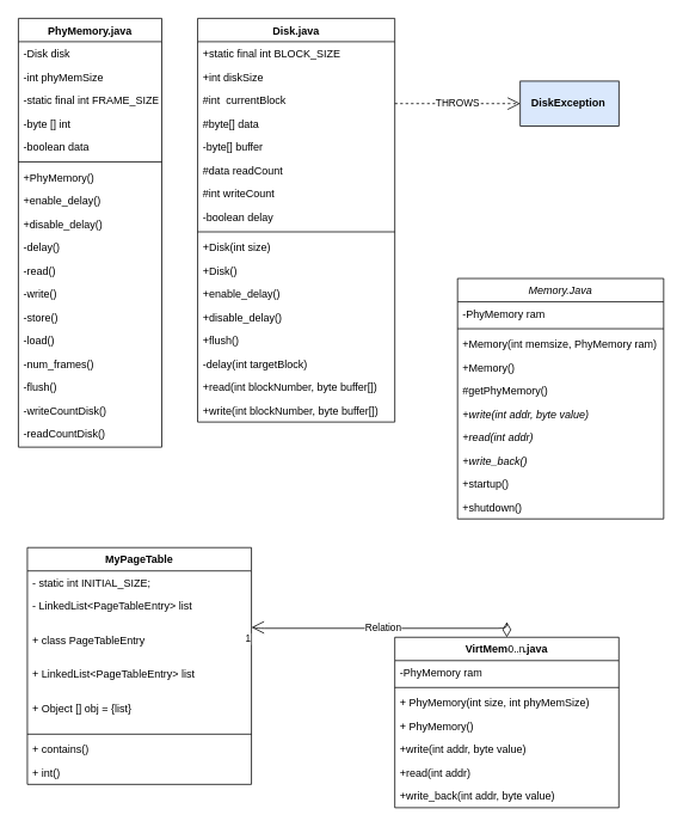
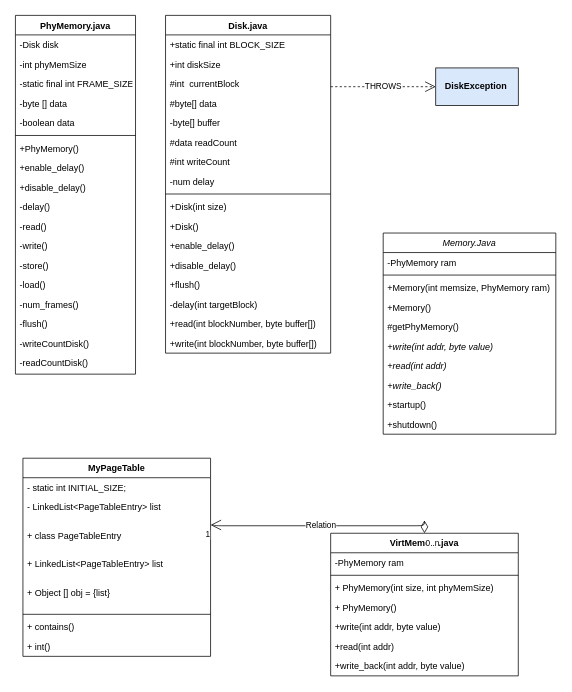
  <mxCell id="0" />
  <mxCell id="1" parent="0" />
  <mxCell id="2" value="PhyMemory.java" style="swimlane;fontStyle=1;align=center;verticalAlign=top;childLayout=stackLayout;horizontal=1;startSize=26;horizontalStack=0;resizeParent=1;resizeLast=0;collapsible=1;marginBottom=0;rounded=0;shadow=0;strokeWidth=1;" parent="1" vertex="1"><mxGeometry x="20" y="20" width="160" height="478" as="geometry"><mxRectangle x="230" y="140" width="160" height="26" as="alternateBounds" /></mxGeometry></mxCell>
  <mxCell id="3" value="-Disk disk" style="text;align=left;verticalAlign=top;spacingLeft=4;spacingRight=4;overflow=hidden;rotatable=0;points=[[0,0.5],[1,0.5]];portConstraint=eastwest;rounded=0;shadow=0;html=0;" parent="2" vertex="1"><mxGeometry y="26" width="160" height="26" as="geometry" /></mxCell>
  <mxCell id="4" value="-int phyMemSize" style="text;align=left;verticalAlign=top;spacingLeft=4;spacingRight=4;overflow=hidden;rotatable=0;points=[[0,0.5],[1,0.5]];portConstraint=eastwest;" parent="2" vertex="1"><mxGeometry y="52" width="160" height="26" as="geometry" /></mxCell>
  <mxCell id="5" value="-static final int FRAME_SIZE" style="text;align=left;verticalAlign=top;spacingLeft=4;spacingRight=4;overflow=hidden;rotatable=0;points=[[0,0.5],[1,0.5]];portConstraint=eastwest;rounded=0;shadow=0;html=0;" parent="2" vertex="1"><mxGeometry y="78" width="160" height="26" as="geometry" /></mxCell>
- <mxCell id="6" value="-byte [] int" style="text;align=left;verticalAlign=top;spacingLeft=4;spacingRight=4;overflow=hidden;rotatable=0;points=[[0,0.5],[1,0.5]];portConstraint=eastwest;rounded=0;shadow=0;html=0;" parent="2" vertex="1"><mxGeometry y="104" width="160" height="26" as="geometry" /></mxCell>
+ <mxCell id="6" value="-byte [] data" style="text;align=left;verticalAlign=top;spacingLeft=4;spacingRight=4;overflow=hidden;rotatable=0;points=[[0,0.5],[1,0.5]];portConstraint=eastwest;rounded=0;shadow=0;html=0;" parent="2" vertex="1"><mxGeometry y="104" width="160" height="26" as="geometry" /></mxCell>
  <mxCell id="7" value="-boolean data" style="text;align=left;verticalAlign=top;spacingLeft=4;spacingRight=4;overflow=hidden;rotatable=0;points=[[0,0.5],[1,0.5]];portConstraint=eastwest;rounded=0;shadow=0;html=0;" parent="2" vertex="1"><mxGeometry y="130" width="160" height="26" as="geometry" /></mxCell>
  <mxCell id="8" value="" style="line;html=1;strokeWidth=1;align=left;verticalAlign=middle;spacingTop=-1;spacingLeft=3;spacingRight=3;rotatable=0;labelPosition=right;points=[];portConstraint=eastwest;" parent="2" vertex="1"><mxGeometry y="156" width="160" height="8" as="geometry" /></mxCell>
  <mxCell id="9" value="+PhyMemory()" style="text;align=left;verticalAlign=top;spacingLeft=4;spacingRight=4;overflow=hidden;rotatable=0;points=[[0,0.5],[1,0.5]];portConstraint=eastwest;" parent="2" vertex="1"><mxGeometry y="164" width="160" height="26" as="geometry" /></mxCell>
  <mxCell id="10" value="+enable_delay()" style="text;align=left;verticalAlign=top;spacingLeft=4;spacingRight=4;overflow=hidden;rotatable=0;points=[[0,0.5],[1,0.5]];portConstraint=eastwest;" parent="2" vertex="1"><mxGeometry y="190" width="160" height="26" as="geometry" /></mxCell>
  <mxCell id="11" value="+disable_delay()" style="text;align=left;verticalAlign=top;spacingLeft=4;spacingRight=4;overflow=hidden;rotatable=0;points=[[0,0.5],[1,0.5]];portConstraint=eastwest;" parent="2" vertex="1"><mxGeometry y="216" width="160" height="26" as="geometry" /></mxCell>
  <mxCell id="12" value="-delay()" style="text;align=left;verticalAlign=top;spacingLeft=4;spacingRight=4;overflow=hidden;rotatable=0;points=[[0,0.5],[1,0.5]];portConstraint=eastwest;" parent="2" vertex="1"><mxGeometry y="242" width="160" height="26" as="geometry" /></mxCell>
  <mxCell id="13" value="-read()" style="text;align=left;verticalAlign=top;spacingLeft=4;spacingRight=4;overflow=hidden;rotatable=0;points=[[0,0.5],[1,0.5]];portConstraint=eastwest;" parent="2" vertex="1"><mxGeometry y="268" width="160" height="26" as="geometry" /></mxCell>
  <mxCell id="14" value="-write()" style="text;align=left;verticalAlign=top;spacingLeft=4;spacingRight=4;overflow=hidden;rotatable=0;points=[[0,0.5],[1,0.5]];portConstraint=eastwest;" parent="2" vertex="1"><mxGeometry y="294" width="160" height="26" as="geometry" /></mxCell>
  <mxCell id="15" value="-store()" style="text;align=left;verticalAlign=top;spacingLeft=4;spacingRight=4;overflow=hidden;rotatable=0;points=[[0,0.5],[1,0.5]];portConstraint=eastwest;" parent="2" vertex="1"><mxGeometry y="320" width="160" height="26" as="geometry" /></mxCell>
  <mxCell id="16" value="-load()" style="text;align=left;verticalAlign=top;spacingLeft=4;spacingRight=4;overflow=hidden;rotatable=0;points=[[0,0.5],[1,0.5]];portConstraint=eastwest;" parent="2" vertex="1"><mxGeometry y="346" width="160" height="26" as="geometry" /></mxCell>
  <mxCell id="17" value="-num_frames()" style="text;align=left;verticalAlign=top;spacingLeft=4;spacingRight=4;overflow=hidden;rotatable=0;points=[[0,0.5],[1,0.5]];portConstraint=eastwest;" parent="2" vertex="1"><mxGeometry y="372" width="160" height="26" as="geometry" /></mxCell>
  <mxCell id="18" value="-flush()" style="text;align=left;verticalAlign=top;spacingLeft=4;spacingRight=4;overflow=hidden;rotatable=0;points=[[0,0.5],[1,0.5]];portConstraint=eastwest;" parent="2" vertex="1"><mxGeometry y="398" width="160" height="26" as="geometry" /></mxCell>
  <mxCell id="19" value="-writeCountDisk()" style="text;align=left;verticalAlign=top;spacingLeft=4;spacingRight=4;overflow=hidden;rotatable=0;points=[[0,0.5],[1,0.5]];portConstraint=eastwest;" parent="2" vertex="1"><mxGeometry y="424" width="160" height="26" as="geometry" /></mxCell>
  <mxCell id="20" value="-readCountDisk()" style="text;align=left;verticalAlign=top;spacingLeft=4;spacingRight=4;overflow=hidden;rotatable=0;points=[[0,0.5],[1,0.5]];portConstraint=eastwest;" parent="2" vertex="1"><mxGeometry y="450" width="160" height="26" as="geometry" /></mxCell>
  <mxCell id="21" value="Disk.java" style="swimlane;fontStyle=1;align=center;verticalAlign=top;childLayout=stackLayout;horizontal=1;startSize=26;horizontalStack=0;resizeParent=1;resizeLast=0;collapsible=1;marginBottom=0;rounded=0;shadow=0;strokeWidth=1;" parent="1" vertex="1"><mxGeometry x="220" y="20" width="220" height="450" as="geometry"><mxRectangle x="550" y="140" width="160" height="26" as="alternateBounds" /></mxGeometry></mxCell>
  <mxCell id="22" value="+static final int BLOCK_SIZE" style="text;align=left;verticalAlign=top;spacingLeft=4;spacingRight=4;overflow=hidden;rotatable=0;points=[[0,0.5],[1,0.5]];portConstraint=eastwest;" parent="21" vertex="1"><mxGeometry y="26" width="220" height="26" as="geometry" /></mxCell>
  <mxCell id="23" value="+int diskSize&#10;" style="text;align=left;verticalAlign=top;spacingLeft=4;spacingRight=4;overflow=hidden;rotatable=0;points=[[0,0.5],[1,0.5]];portConstraint=eastwest;rounded=0;shadow=0;html=0;" parent="21" vertex="1"><mxGeometry y="52" width="220" height="26" as="geometry" /></mxCell>
  <mxCell id="24" value="#int  currentBlock" style="text;align=left;verticalAlign=top;spacingLeft=4;spacingRight=4;overflow=hidden;rotatable=0;points=[[0,0.5],[1,0.5]];portConstraint=eastwest;rounded=0;shadow=0;html=0;" parent="21" vertex="1"><mxGeometry y="78" width="220" height="26" as="geometry" /></mxCell>
  <mxCell id="25" value="#byte[] data" style="text;align=left;verticalAlign=top;spacingLeft=4;spacingRight=4;overflow=hidden;rotatable=0;points=[[0,0.5],[1,0.5]];portConstraint=eastwest;rounded=0;shadow=0;html=0;" parent="21" vertex="1"><mxGeometry y="104" width="220" height="26" as="geometry" /></mxCell>
  <mxCell id="26" value="-byte[] buffer&#10;" style="text;align=left;verticalAlign=top;spacingLeft=4;spacingRight=4;overflow=hidden;rotatable=0;points=[[0,0.5],[1,0.5]];portConstraint=eastwest;rounded=0;shadow=0;html=0;" parent="21" vertex="1"><mxGeometry y="130" width="220" height="26" as="geometry" /></mxCell>
  <mxCell id="27" value="#data readCount" style="text;align=left;verticalAlign=top;spacingLeft=4;spacingRight=4;overflow=hidden;rotatable=0;points=[[0,0.5],[1,0.5]];portConstraint=eastwest;rounded=0;shadow=0;html=0;" parent="21" vertex="1"><mxGeometry y="156" width="220" height="26" as="geometry" /></mxCell>
  <mxCell id="28" value="#int writeCount" style="text;align=left;verticalAlign=top;spacingLeft=4;spacingRight=4;overflow=hidden;rotatable=0;points=[[0,0.5],[1,0.5]];portConstraint=eastwest;rounded=0;shadow=0;html=0;" parent="21" vertex="1"><mxGeometry y="182" width="220" height="26" as="geometry" /></mxCell>
- <mxCell id="29" value="-boolean delay" style="text;align=left;verticalAlign=top;spacingLeft=4;spacingRight=4;overflow=hidden;rotatable=0;points=[[0,0.5],[1,0.5]];portConstraint=eastwest;rounded=0;shadow=0;html=0;" parent="21" vertex="1"><mxGeometry y="208" width="220" height="26" as="geometry" /></mxCell>
+ <mxCell id="29" value="-num delay" style="text;align=left;verticalAlign=top;spacingLeft=4;spacingRight=4;overflow=hidden;rotatable=0;points=[[0,0.5],[1,0.5]];portConstraint=eastwest;rounded=0;shadow=0;html=0;" parent="21" vertex="1"><mxGeometry y="208" width="220" height="26" as="geometry" /></mxCell>
  <mxCell id="30" value="" style="line;html=1;strokeWidth=1;align=left;verticalAlign=middle;spacingTop=-1;spacingLeft=3;spacingRight=3;rotatable=0;labelPosition=right;points=[];portConstraint=eastwest;" parent="21" vertex="1"><mxGeometry y="234" width="220" height="8" as="geometry" /></mxCell>
  <mxCell id="31" value="+Disk(int size)" style="text;align=left;verticalAlign=top;spacingLeft=4;spacingRight=4;overflow=hidden;rotatable=0;points=[[0,0.5],[1,0.5]];portConstraint=eastwest;" parent="21" vertex="1"><mxGeometry y="242" width="220" height="26" as="geometry" /></mxCell>
  <mxCell id="32" value="+Disk()" style="text;align=left;verticalAlign=top;spacingLeft=4;spacingRight=4;overflow=hidden;rotatable=0;points=[[0,0.5],[1,0.5]];portConstraint=eastwest;" parent="21" vertex="1"><mxGeometry y="268" width="220" height="26" as="geometry" /></mxCell>
  <mxCell id="33" value="+enable_delay()" style="text;align=left;verticalAlign=top;spacingLeft=4;spacingRight=4;overflow=hidden;rotatable=0;points=[[0,0.5],[1,0.5]];portConstraint=eastwest;" parent="21" vertex="1"><mxGeometry y="294" width="220" height="26" as="geometry" /></mxCell>
  <mxCell id="34" value="+disable_delay()&#10;" style="text;align=left;verticalAlign=top;spacingLeft=4;spacingRight=4;overflow=hidden;rotatable=0;points=[[0,0.5],[1,0.5]];portConstraint=eastwest;" parent="21" vertex="1"><mxGeometry y="320" width="220" height="26" as="geometry" /></mxCell>
  <mxCell id="35" value="+flush()" style="text;align=left;verticalAlign=top;spacingLeft=4;spacingRight=4;overflow=hidden;rotatable=0;points=[[0,0.5],[1,0.5]];portConstraint=eastwest;" parent="21" vertex="1"><mxGeometry y="346" width="220" height="26" as="geometry" /></mxCell>
  <mxCell id="36" value="-delay(int targetBlock)" style="text;align=left;verticalAlign=top;spacingLeft=4;spacingRight=4;overflow=hidden;rotatable=0;points=[[0,0.5],[1,0.5]];portConstraint=eastwest;" parent="21" vertex="1"><mxGeometry y="372" width="220" height="26" as="geometry" /></mxCell>
  <mxCell id="37" value="+read(int blockNumber, byte buffer[])" style="text;align=left;verticalAlign=top;spacingLeft=4;spacingRight=4;overflow=hidden;rotatable=0;points=[[0,0.5],[1,0.5]];portConstraint=eastwest;" parent="21" vertex="1"><mxGeometry y="398" width="220" height="26" as="geometry" /></mxCell>
  <mxCell id="38" value="+write(int blockNumber, byte buffer[])" style="text;align=left;verticalAlign=top;spacingLeft=4;spacingRight=4;overflow=hidden;rotatable=0;points=[[0,0.5],[1,0.5]];portConstraint=eastwest;" parent="21" vertex="1"><mxGeometry y="424" width="220" height="26" as="geometry" /></mxCell>
  <mxCell id="39" value="&lt;b&gt;DiskException&amp;nbsp;&lt;/b&gt;" style="html=1;fillColor=#dae8fc;" parent="1" vertex="1"><mxGeometry x="580" y="90" width="110" height="50" as="geometry" /></mxCell>
  <mxCell id="40" value="THROWS" style="endArrow=open;endSize=12;dashed=1;html=1;entryX=0;entryY=0.5;entryDx=0;entryDy=0;" parent="1" target="39" edge="1"><mxGeometry width="160" relative="1" as="geometry"><mxPoint x="440" y="115" as="sourcePoint" /><mxPoint x="420" y="115" as="targetPoint" /></mxGeometry></mxCell>
  <mxCell id="41" value="VirtMemory.java" style="swimlane;fontStyle=1;align=center;verticalAlign=top;childLayout=stackLayout;horizontal=1;startSize=26;horizontalStack=0;resizeParent=1;resizeParentMax=0;resizeLast=0;collapsible=1;marginBottom=0;" parent="1" vertex="1"><mxGeometry x="440" y="710" width="250" height="190" as="geometry" /></mxCell>
  <mxCell id="42" value="-PhyMemory ram&#10;" style="text;strokeColor=none;fillColor=none;align=left;verticalAlign=top;spacingLeft=4;spacingRight=4;overflow=hidden;rotatable=0;points=[[0,0.5],[1,0.5]];portConstraint=eastwest;" parent="41" vertex="1"><mxGeometry y="26" width="250" height="26" as="geometry" /></mxCell>
  <mxCell id="43" value="" style="line;strokeWidth=1;fillColor=none;align=left;verticalAlign=middle;spacingTop=-1;spacingLeft=3;spacingRight=3;rotatable=0;labelPosition=right;points=[];portConstraint=eastwest;" parent="41" vertex="1"><mxGeometry y="52" width="250" height="8" as="geometry" /></mxCell>
  <mxCell id="44" value="+ PhyMemory(int size, int phyMemSize)" style="text;strokeColor=none;fillColor=none;align=left;verticalAlign=top;spacingLeft=4;spacingRight=4;overflow=hidden;rotatable=0;points=[[0,0.5],[1,0.5]];portConstraint=eastwest;" parent="41" vertex="1"><mxGeometry y="60" width="250" height="26" as="geometry" /></mxCell>
  <mxCell id="45" value="+ PhyMemory()" style="text;strokeColor=none;fillColor=none;align=left;verticalAlign=top;spacingLeft=4;spacingRight=4;overflow=hidden;rotatable=0;points=[[0,0.5],[1,0.5]];portConstraint=eastwest;" parent="41" vertex="1"><mxGeometry y="86" width="250" height="26" as="geometry" /></mxCell>
  <mxCell id="46" value="+write(int addr, byte value)" style="text;strokeColor=none;fillColor=none;align=left;verticalAlign=top;spacingLeft=4;spacingRight=4;overflow=hidden;rotatable=0;points=[[0,0.5],[1,0.5]];portConstraint=eastwest;" parent="41" vertex="1"><mxGeometry y="112" width="250" height="26" as="geometry" /></mxCell>
  <mxCell id="47" value="+read(int addr)&#10;" style="text;strokeColor=none;fillColor=none;align=left;verticalAlign=top;spacingLeft=4;spacingRight=4;overflow=hidden;rotatable=0;points=[[0,0.5],[1,0.5]];portConstraint=eastwest;" parent="41" vertex="1"><mxGeometry y="138" width="250" height="26" as="geometry" /></mxCell>
  <mxCell id="48" value="+write_back(int addr, byte value)&#10;" style="text;strokeColor=none;fillColor=none;align=left;verticalAlign=top;spacingLeft=4;spacingRight=4;overflow=hidden;rotatable=0;points=[[0,0.5],[1,0.5]];portConstraint=eastwest;" parent="41" vertex="1"><mxGeometry y="164" width="250" height="26" as="geometry" /></mxCell>
  <mxCell id="49" value="Memory.Java" style="swimlane;fontStyle=2;align=center;verticalAlign=top;childLayout=stackLayout;horizontal=1;startSize=26;horizontalStack=0;resizeParent=1;resizeParentMax=0;resizeLast=0;collapsible=1;marginBottom=0;" parent="1" vertex="1"><mxGeometry x="510" y="310" width="230" height="268" as="geometry" /></mxCell>
  <mxCell id="50" value="-PhyMemory ram&#10;" style="text;strokeColor=none;fillColor=none;align=left;verticalAlign=top;spacingLeft=4;spacingRight=4;overflow=hidden;rotatable=0;points=[[0,0.5],[1,0.5]];portConstraint=eastwest;" parent="49" vertex="1"><mxGeometry y="26" width="230" height="26" as="geometry" /></mxCell>
  <mxCell id="51" value="" style="line;strokeWidth=1;fillColor=none;align=left;verticalAlign=middle;spacingTop=-1;spacingLeft=3;spacingRight=3;rotatable=0;labelPosition=right;points=[];portConstraint=eastwest;" parent="49" vertex="1"><mxGeometry y="52" width="230" height="8" as="geometry" /></mxCell>
  <mxCell id="52" value="+Memory(int memsize, PhyMemory ram)" style="text;strokeColor=none;fillColor=none;align=left;verticalAlign=top;spacingLeft=4;spacingRight=4;overflow=hidden;rotatable=0;points=[[0,0.5],[1,0.5]];portConstraint=eastwest;" parent="49" vertex="1"><mxGeometry y="60" width="230" height="26" as="geometry" /></mxCell>
  <mxCell id="53" value="+Memory()" style="text;strokeColor=none;fillColor=none;align=left;verticalAlign=top;spacingLeft=4;spacingRight=4;overflow=hidden;rotatable=0;points=[[0,0.5],[1,0.5]];portConstraint=eastwest;" parent="49" vertex="1"><mxGeometry y="86" width="230" height="26" as="geometry" /></mxCell>
  <mxCell id="54" value="#getPhyMemory()" style="text;strokeColor=none;fillColor=none;align=left;verticalAlign=top;spacingLeft=4;spacingRight=4;overflow=hidden;rotatable=0;points=[[0,0.5],[1,0.5]];portConstraint=eastwest;" parent="49" vertex="1"><mxGeometry y="112" width="230" height="26" as="geometry" /></mxCell>
  <mxCell id="55" value="+write(int addr, byte value)" style="text;strokeColor=none;fillColor=none;align=left;verticalAlign=top;spacingLeft=4;spacingRight=4;overflow=hidden;rotatable=0;points=[[0,0.5],[1,0.5]];portConstraint=eastwest;fontStyle=2" parent="49" vertex="1"><mxGeometry y="138" width="230" height="26" as="geometry" /></mxCell>
  <mxCell id="56" value="+read(int addr)&#10;" style="text;strokeColor=none;fillColor=none;align=left;verticalAlign=top;spacingLeft=4;spacingRight=4;overflow=hidden;rotatable=0;points=[[0,0.5],[1,0.5]];portConstraint=eastwest;fontStyle=2" parent="49" vertex="1"><mxGeometry y="164" width="230" height="26" as="geometry" /></mxCell>
  <mxCell id="57" value="+write_back()&#10;" style="text;strokeColor=none;fillColor=none;align=left;verticalAlign=top;spacingLeft=4;spacingRight=4;overflow=hidden;rotatable=0;points=[[0,0.5],[1,0.5]];portConstraint=eastwest;fontStyle=2" parent="49" vertex="1"><mxGeometry y="190" width="230" height="26" as="geometry" /></mxCell>
  <mxCell id="58" value="+startup()" style="text;strokeColor=none;fillColor=none;align=left;verticalAlign=top;spacingLeft=4;spacingRight=4;overflow=hidden;rotatable=0;points=[[0,0.5],[1,0.5]];portConstraint=eastwest;fontStyle=0" parent="49" vertex="1"><mxGeometry y="216" width="230" height="26" as="geometry" /></mxCell>
  <mxCell id="59" value="+shutdown()" style="text;strokeColor=none;fillColor=none;align=left;verticalAlign=top;spacingLeft=4;spacingRight=4;overflow=hidden;rotatable=0;points=[[0,0.5],[1,0.5]];portConstraint=eastwest;fontStyle=0" parent="49" vertex="1"><mxGeometry y="242" width="230" height="26" as="geometry" /></mxCell>
  <mxCell id="60" value="MyPageTable" style="swimlane;fontStyle=1;align=center;verticalAlign=top;childLayout=stackLayout;horizontal=1;startSize=26;horizontalStack=0;resizeParent=1;resizeParentMax=0;resizeLast=0;collapsible=1;marginBottom=0;" parent="1" vertex="1"><mxGeometry x="30" y="610" width="250" height="264" as="geometry" /></mxCell>
  <mxCell id="61" value="- static int INITIAL_SIZE;" style="text;strokeColor=none;fillColor=none;align=left;verticalAlign=top;spacingLeft=4;spacingRight=4;overflow=hidden;rotatable=0;points=[[0,0.5],[1,0.5]];portConstraint=eastwest;" parent="60" vertex="1"><mxGeometry y="26" width="250" height="26" as="geometry" /></mxCell>
  <mxCell id="62" value="- LinkedList&lt;PageTableEntry&gt; list&#10;" style="text;strokeColor=none;fillColor=none;align=left;verticalAlign=top;spacingLeft=4;spacingRight=4;overflow=hidden;rotatable=0;points=[[0,0.5],[1,0.5]];portConstraint=eastwest;" parent="60" vertex="1"><mxGeometry y="52" width="250" height="38" as="geometry" /></mxCell>
  <mxCell id="63" value="+ class PageTableEntry" style="text;strokeColor=none;fillColor=none;align=left;verticalAlign=top;spacingLeft=4;spacingRight=4;overflow=hidden;rotatable=0;points=[[0,0.5],[1,0.5]];portConstraint=eastwest;" parent="60" vertex="1"><mxGeometry y="90" width="250" height="38" as="geometry" /></mxCell>
  <mxCell id="64" value="+ LinkedList&lt;PageTableEntry&gt; list&#10;" style="text;strokeColor=none;fillColor=none;align=left;verticalAlign=top;spacingLeft=4;spacingRight=4;overflow=hidden;rotatable=0;points=[[0,0.5],[1,0.5]];portConstraint=eastwest;" parent="60" vertex="1"><mxGeometry y="128" width="250" height="38" as="geometry" /></mxCell>
  <mxCell id="65" value="+ Object [] obj = {list}" style="text;strokeColor=none;fillColor=none;align=left;verticalAlign=top;spacingLeft=4;spacingRight=4;overflow=hidden;rotatable=0;points=[[0,0.5],[1,0.5]];portConstraint=eastwest;" parent="60" vertex="1"><mxGeometry y="166" width="250" height="38" as="geometry" /></mxCell>
  <mxCell id="66" value="" style="line;strokeWidth=1;fillColor=none;align=left;verticalAlign=middle;spacingTop=-1;spacingLeft=3;spacingRight=3;rotatable=0;labelPosition=right;points=[];portConstraint=eastwest;" parent="60" vertex="1"><mxGeometry y="204" width="250" height="8" as="geometry" /></mxCell>
  <mxCell id="67" value="+ contains()" style="text;strokeColor=none;fillColor=none;align=left;verticalAlign=top;spacingLeft=4;spacingRight=4;overflow=hidden;rotatable=0;points=[[0,0.5],[1,0.5]];portConstraint=eastwest;" parent="60" vertex="1"><mxGeometry y="212" width="250" height="26" as="geometry" /></mxCell>
  <mxCell id="68" value="+ int()" style="text;strokeColor=none;fillColor=none;align=left;verticalAlign=top;spacingLeft=4;spacingRight=4;overflow=hidden;rotatable=0;points=[[0,0.5],[1,0.5]];portConstraint=eastwest;" parent="60" vertex="1"><mxGeometry y="238" width="250" height="26" as="geometry" /></mxCell>
  <mxCell id="69" value="Relation" style="endArrow=open;html=1;endSize=12;startArrow=diamondThin;startSize=14;startFill=0;edgeStyle=orthogonalEdgeStyle;exitX=0.5;exitY=0;exitDx=0;exitDy=0;entryX=1;entryY=-0.026;entryDx=0;entryDy=0;entryPerimeter=0;" parent="1" source="41" target="63" edge="1"><mxGeometry relative="1" as="geometry"><mxPoint x="320" y="590" as="sourcePoint" /><mxPoint x="360" y="700" as="targetPoint" /><Array as="points"><mxPoint x="565" y="700" /><mxPoint x="285" y="700" /><mxPoint x="285" y="699" /></Array></mxGeometry></mxCell>
  <mxCell id="70" value="0..n" style="edgeLabel;resizable=0;html=1;align=left;verticalAlign=top;" parent="69" connectable="0" vertex="1"><mxGeometry x="-1" relative="1" as="geometry" /></mxCell>
  <mxCell id="71" value="1" style="edgeLabel;resizable=0;html=1;align=right;verticalAlign=top;" parent="69" connectable="0" vertex="1"><mxGeometry x="1" relative="1" as="geometry" /></mxCell>
